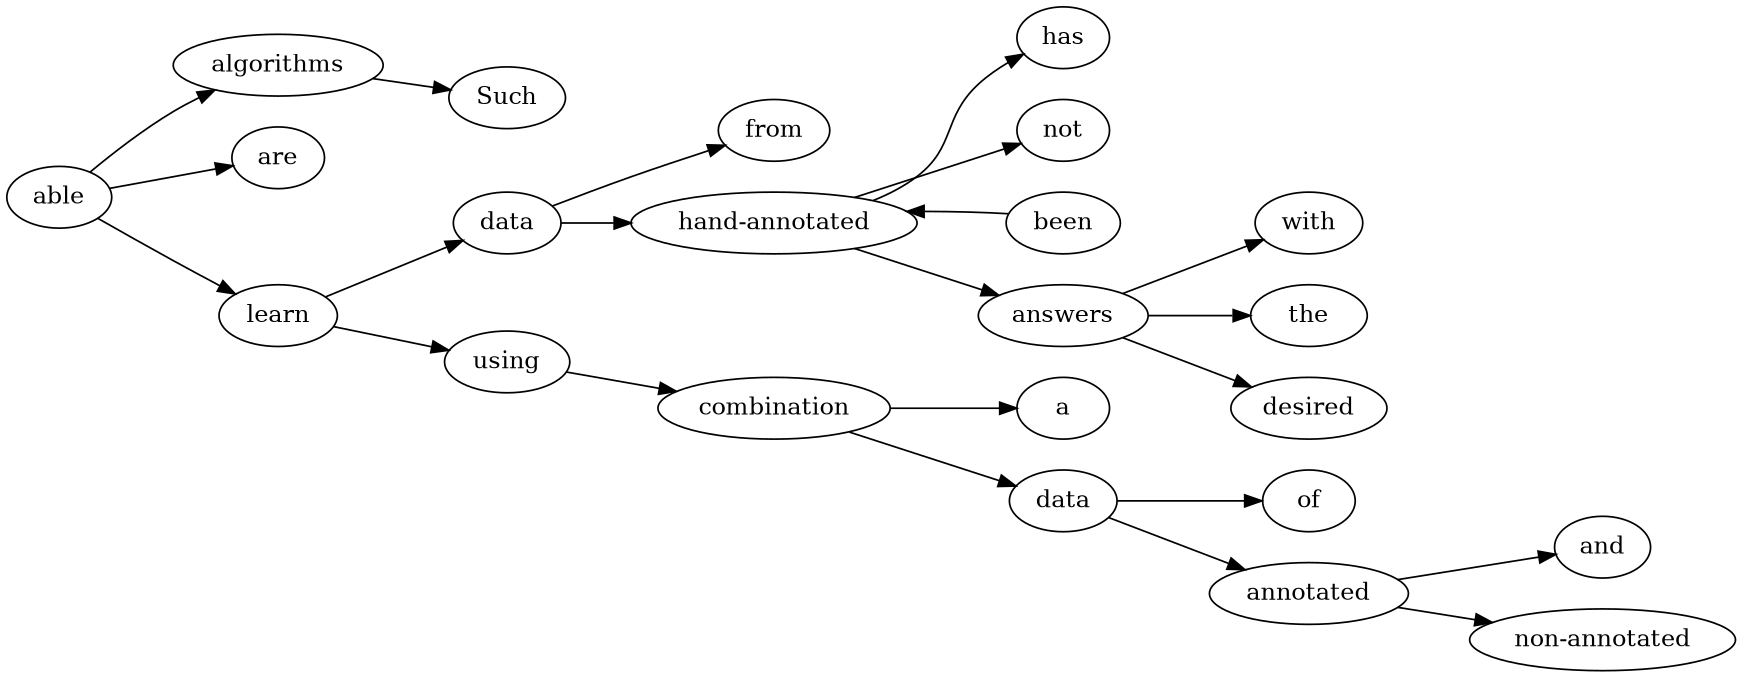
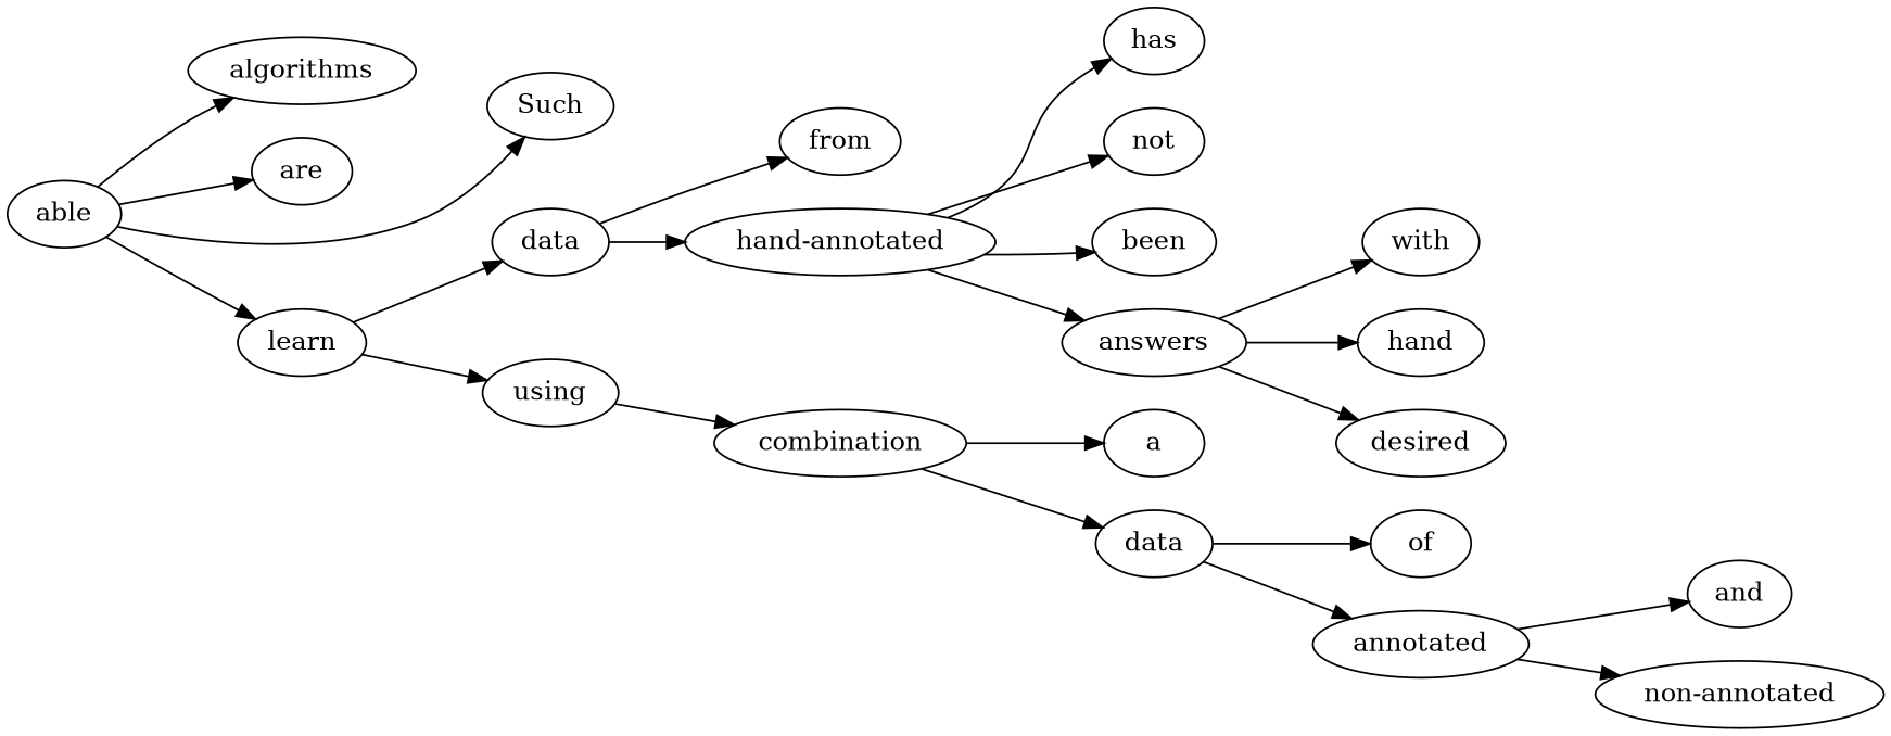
  digraph {
    rankdir=LR
    n1 [label=able]
    n2 [label=algorithms]
    n3 [label=are]
    n4 [label=learn]
    n5 [label=Such]
    n6 [label=data]
    n7 [label=using]
    n8 [label=from]
    n9 [label="hand-annotated"]
    n10 [label=combination]
    n11 [label=has]
    n12 [label=not]
    n13 [label=been]
    n14 [label=answers]
    n15 [label=with]
-   n16 [label=the]
+   n16 [label=hand]
    n17 [label=desired]
    n18 [label=a]
    n19 [label=data]
    n20 [label=of]
    n21 [label=annotated]
    n22 [label=and]
    n23 [label="non-annotated"]
    n1 -> n2
    n1 -> n3
    n1 -> n4
-   n2 -> n5
+   n1 -> n5
    n4 -> n6
    n4 -> n7
    n6 -> n8
    n6 -> n9
    n7 -> n10
    n9 -> n11
    n9 -> n12
-   n13 -> n9
+   n9 -> n13
    n9 -> n14
    n10 -> n18
    n10 -> n19
    n14 -> n15
    n14 -> n16
    n14 -> n17
    n19 -> n20
    n19 -> n21
    n21 -> n22
    n21 -> n23
  }
